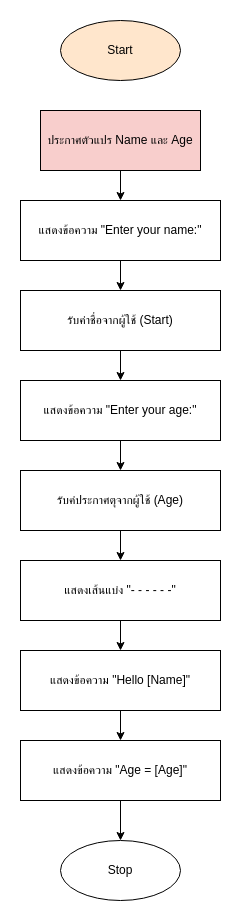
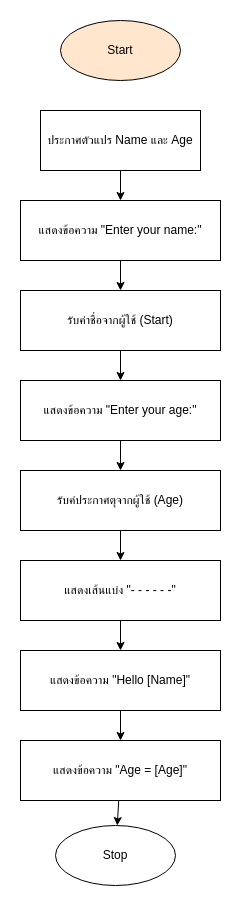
  <mxCell id="0" />
  <mxCell id="1" parent="0" />
  <mxCell id="2" value="Start" style="ellipse;whiteSpace=wrap;html=1;fillColor=#ffe6cc;" parent="1" vertex="1"><mxGeometry x="60" y="20" width="120" height="60" as="geometry" /></mxCell>
- <mxCell id="3" value="ประกาศตัวแปร Name และ Age" style="rounded=0;whiteSpace=wrap;html=1;fillColor=#f8cecc;" parent="1" vertex="1"><mxGeometry x="40" y="110" width="160" height="60" as="geometry" /></mxCell>
+ <mxCell id="3" value="ประกาศตัวแปร Name และ Age" style="rounded=0;whiteSpace=wrap;html=1;" parent="1" vertex="1"><mxGeometry x="40" y="110" width="160" height="60" as="geometry" /></mxCell>
  <mxCell id="4" value="แสดงข้อความ &quot;Enter your name:&quot;" style="parallelogram;whiteSpace=wrap;html=1;" parent="1" vertex="1"><mxGeometry x="20" y="200" width="200" height="60" as="geometry" /></mxCell>
  <mxCell id="5" value="รับค่าชื่อจากผู้ใช้ (Start)" style="parallelogram;whiteSpace=wrap;html=1;" parent="1" vertex="1"><mxGeometry x="20" y="290" width="200" height="60" as="geometry" /></mxCell>
  <mxCell id="6" value="แสดงข้อความ &quot;Enter your age:&quot;" style="parallelogram;whiteSpace=wrap;html=1;" parent="1" vertex="1"><mxGeometry x="20" y="380" width="200" height="60" as="geometry" /></mxCell>
  <mxCell id="7" value="รับค่ประกาศตุจากผู้ใช้ (Age)" style="parallelogram;whiteSpace=wrap;html=1;" parent="1" vertex="1"><mxGeometry x="20" y="470" width="200" height="60" as="geometry" /></mxCell>
  <mxCell id="8" value="แสดงเส้นแบ่ง &quot;- - - - - -&quot;" style="parallelogram;whiteSpace=wrap;html=1;" parent="1" vertex="1"><mxGeometry x="20" y="560" width="200" height="60" as="geometry" /></mxCell>
  <mxCell id="9" value="แสดงข้อความ &quot;Hello [Name]&quot;" style="parallelogram;whiteSpace=wrap;html=1;" parent="1" vertex="1"><mxGeometry x="20" y="650" width="200" height="60" as="geometry" /></mxCell>
  <mxCell id="10" value="แสดงข้อความ &quot;Age = [Age]&quot;" style="parallelogram;whiteSpace=wrap;html=1;" parent="1" vertex="1"><mxGeometry x="20" y="740" width="200" height="60" as="geometry" /></mxCell>
- <mxCell id="11" value="Stop" style="ellipse;whiteSpace=wrap;html=1;" parent="1" vertex="1"><mxGeometry x="60" y="840" width="120" height="60" as="geometry" /></mxCell>
+ <mxCell id="11" value="Stop" style="ellipse;whiteSpace=wrap;html=1;" parent="1" vertex="1"><mxGeometry x="55" y="825" width="120" height="60" as="geometry" /></mxCell>
  <mxCell id="12" style="endArrow=classic;html=1;" parent="1" source="3" target="4" edge="1"><mxGeometry relative="1" as="geometry" /></mxCell>
  <mxCell id="13" style="endArrow=classic;html=1;" parent="1" source="4" target="5" edge="1"><mxGeometry relative="1" as="geometry" /></mxCell>
  <mxCell id="14" style="endArrow=classic;html=1;" parent="1" source="5" target="6" edge="1"><mxGeometry relative="1" as="geometry" /></mxCell>
  <mxCell id="15" style="endArrow=classic;html=1;" parent="1" source="6" target="7" edge="1"><mxGeometry relative="1" as="geometry" /></mxCell>
  <mxCell id="16" style="endArrow=classic;html=1;" parent="1" source="7" target="8" edge="1"><mxGeometry relative="1" as="geometry" /></mxCell>
  <mxCell id="17" style="endArrow=classic;html=1;" parent="1" source="8" target="9" edge="1"><mxGeometry relative="1" as="geometry" /></mxCell>
  <mxCell id="18" style="endArrow=classic;html=1;" parent="1" source="9" target="10" edge="1"><mxGeometry relative="1" as="geometry" /></mxCell>
  <mxCell id="19" style="endArrow=classic;html=1;" parent="1" source="10" target="11" edge="1"><mxGeometry relative="1" as="geometry" /></mxCell>
